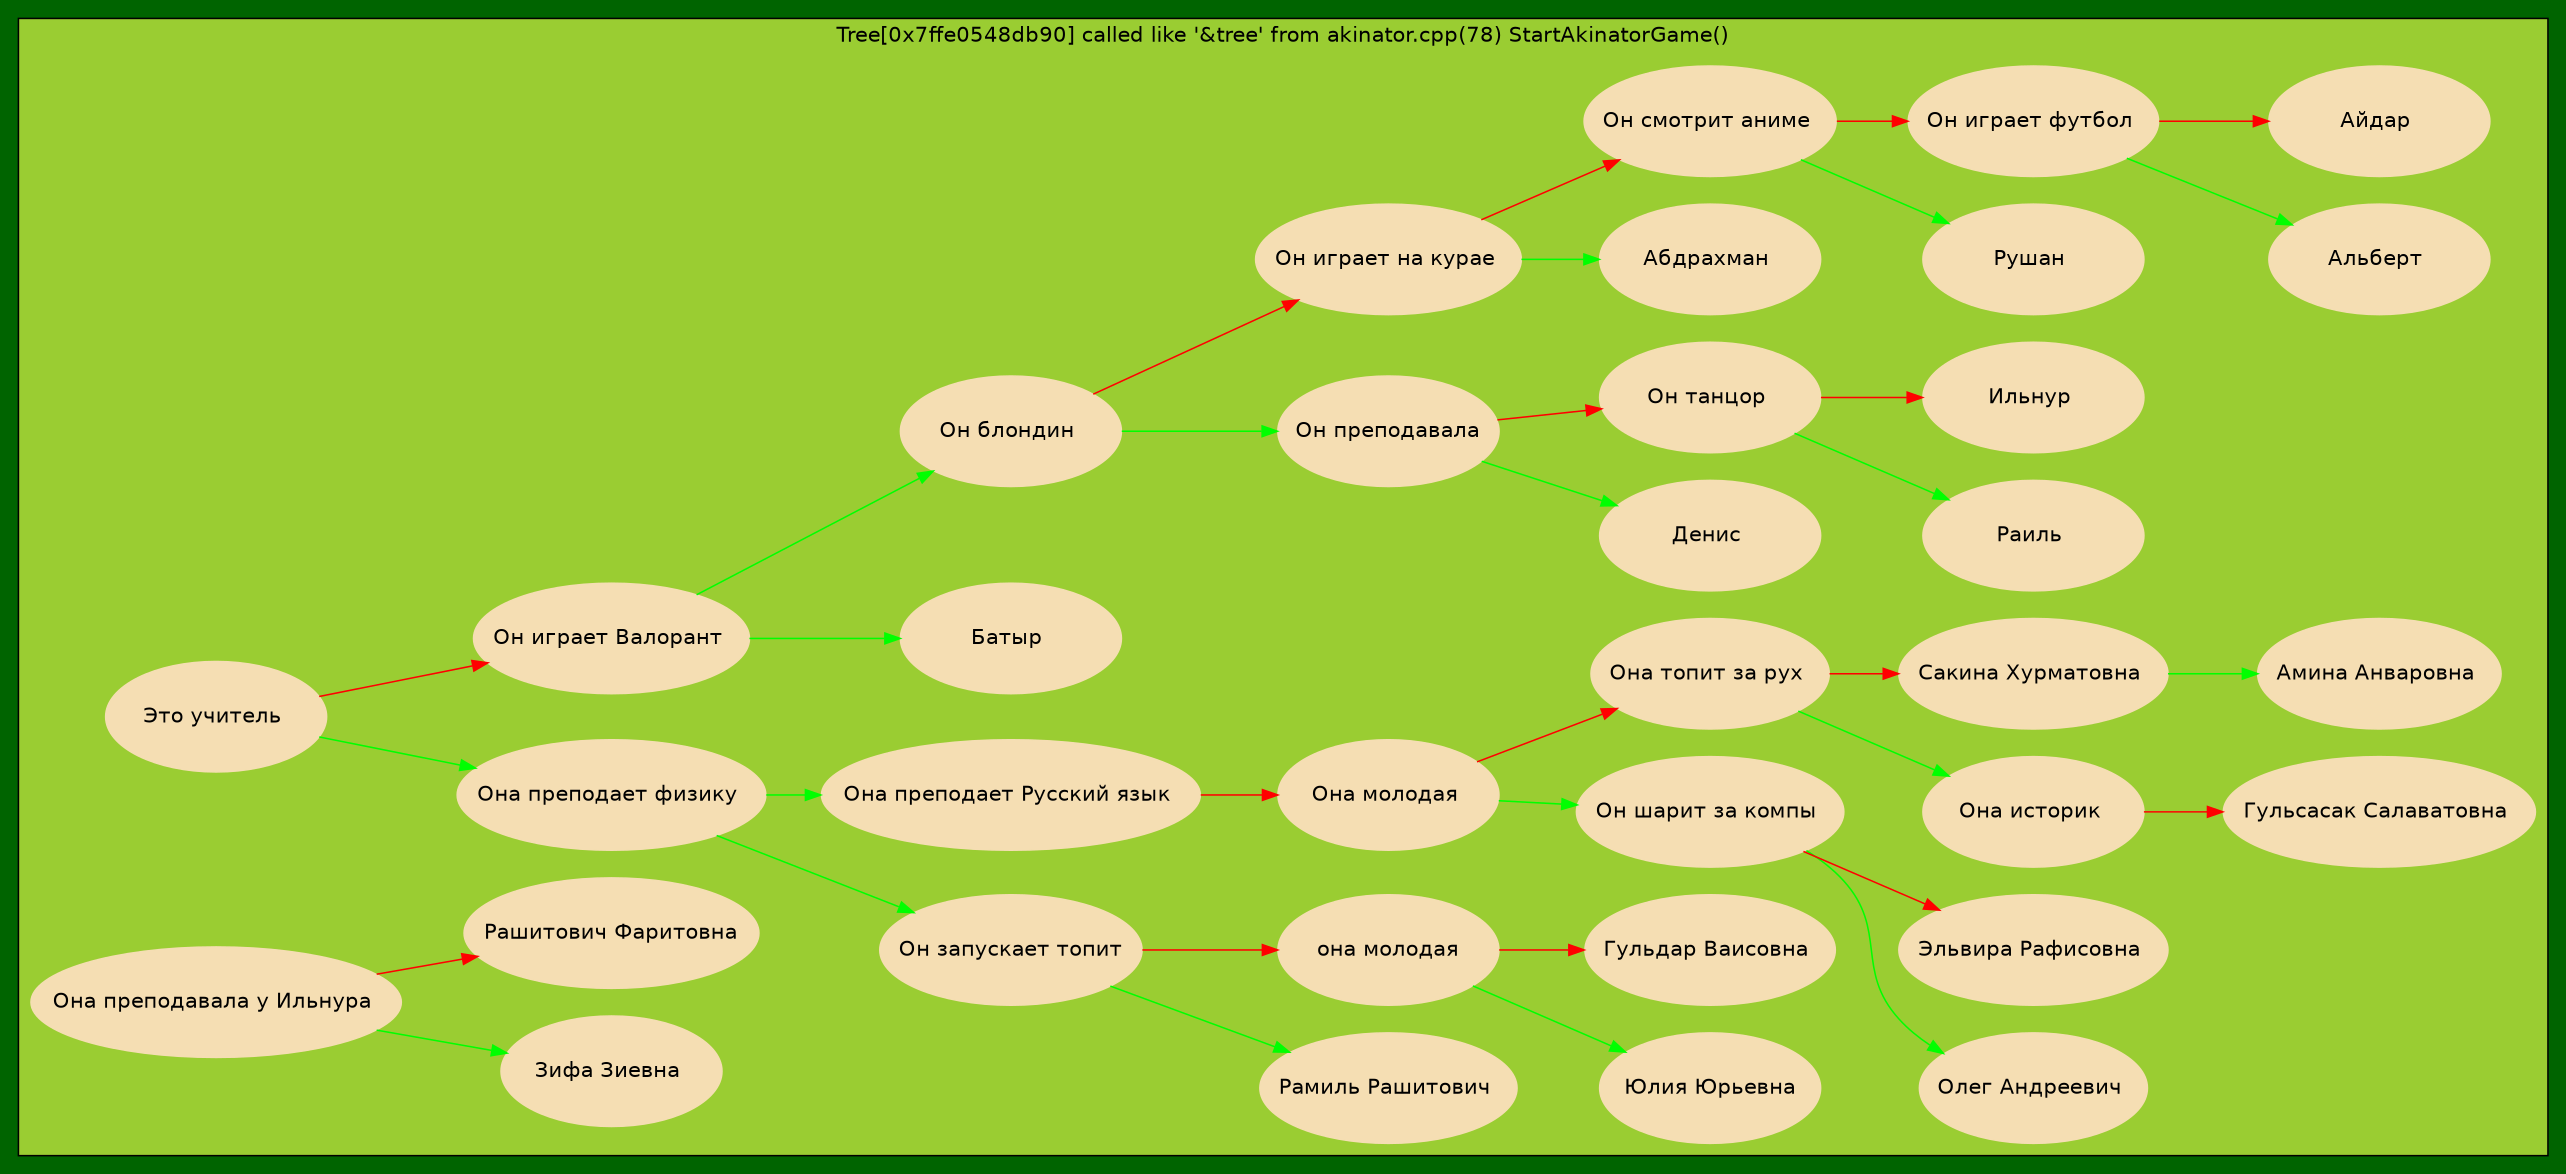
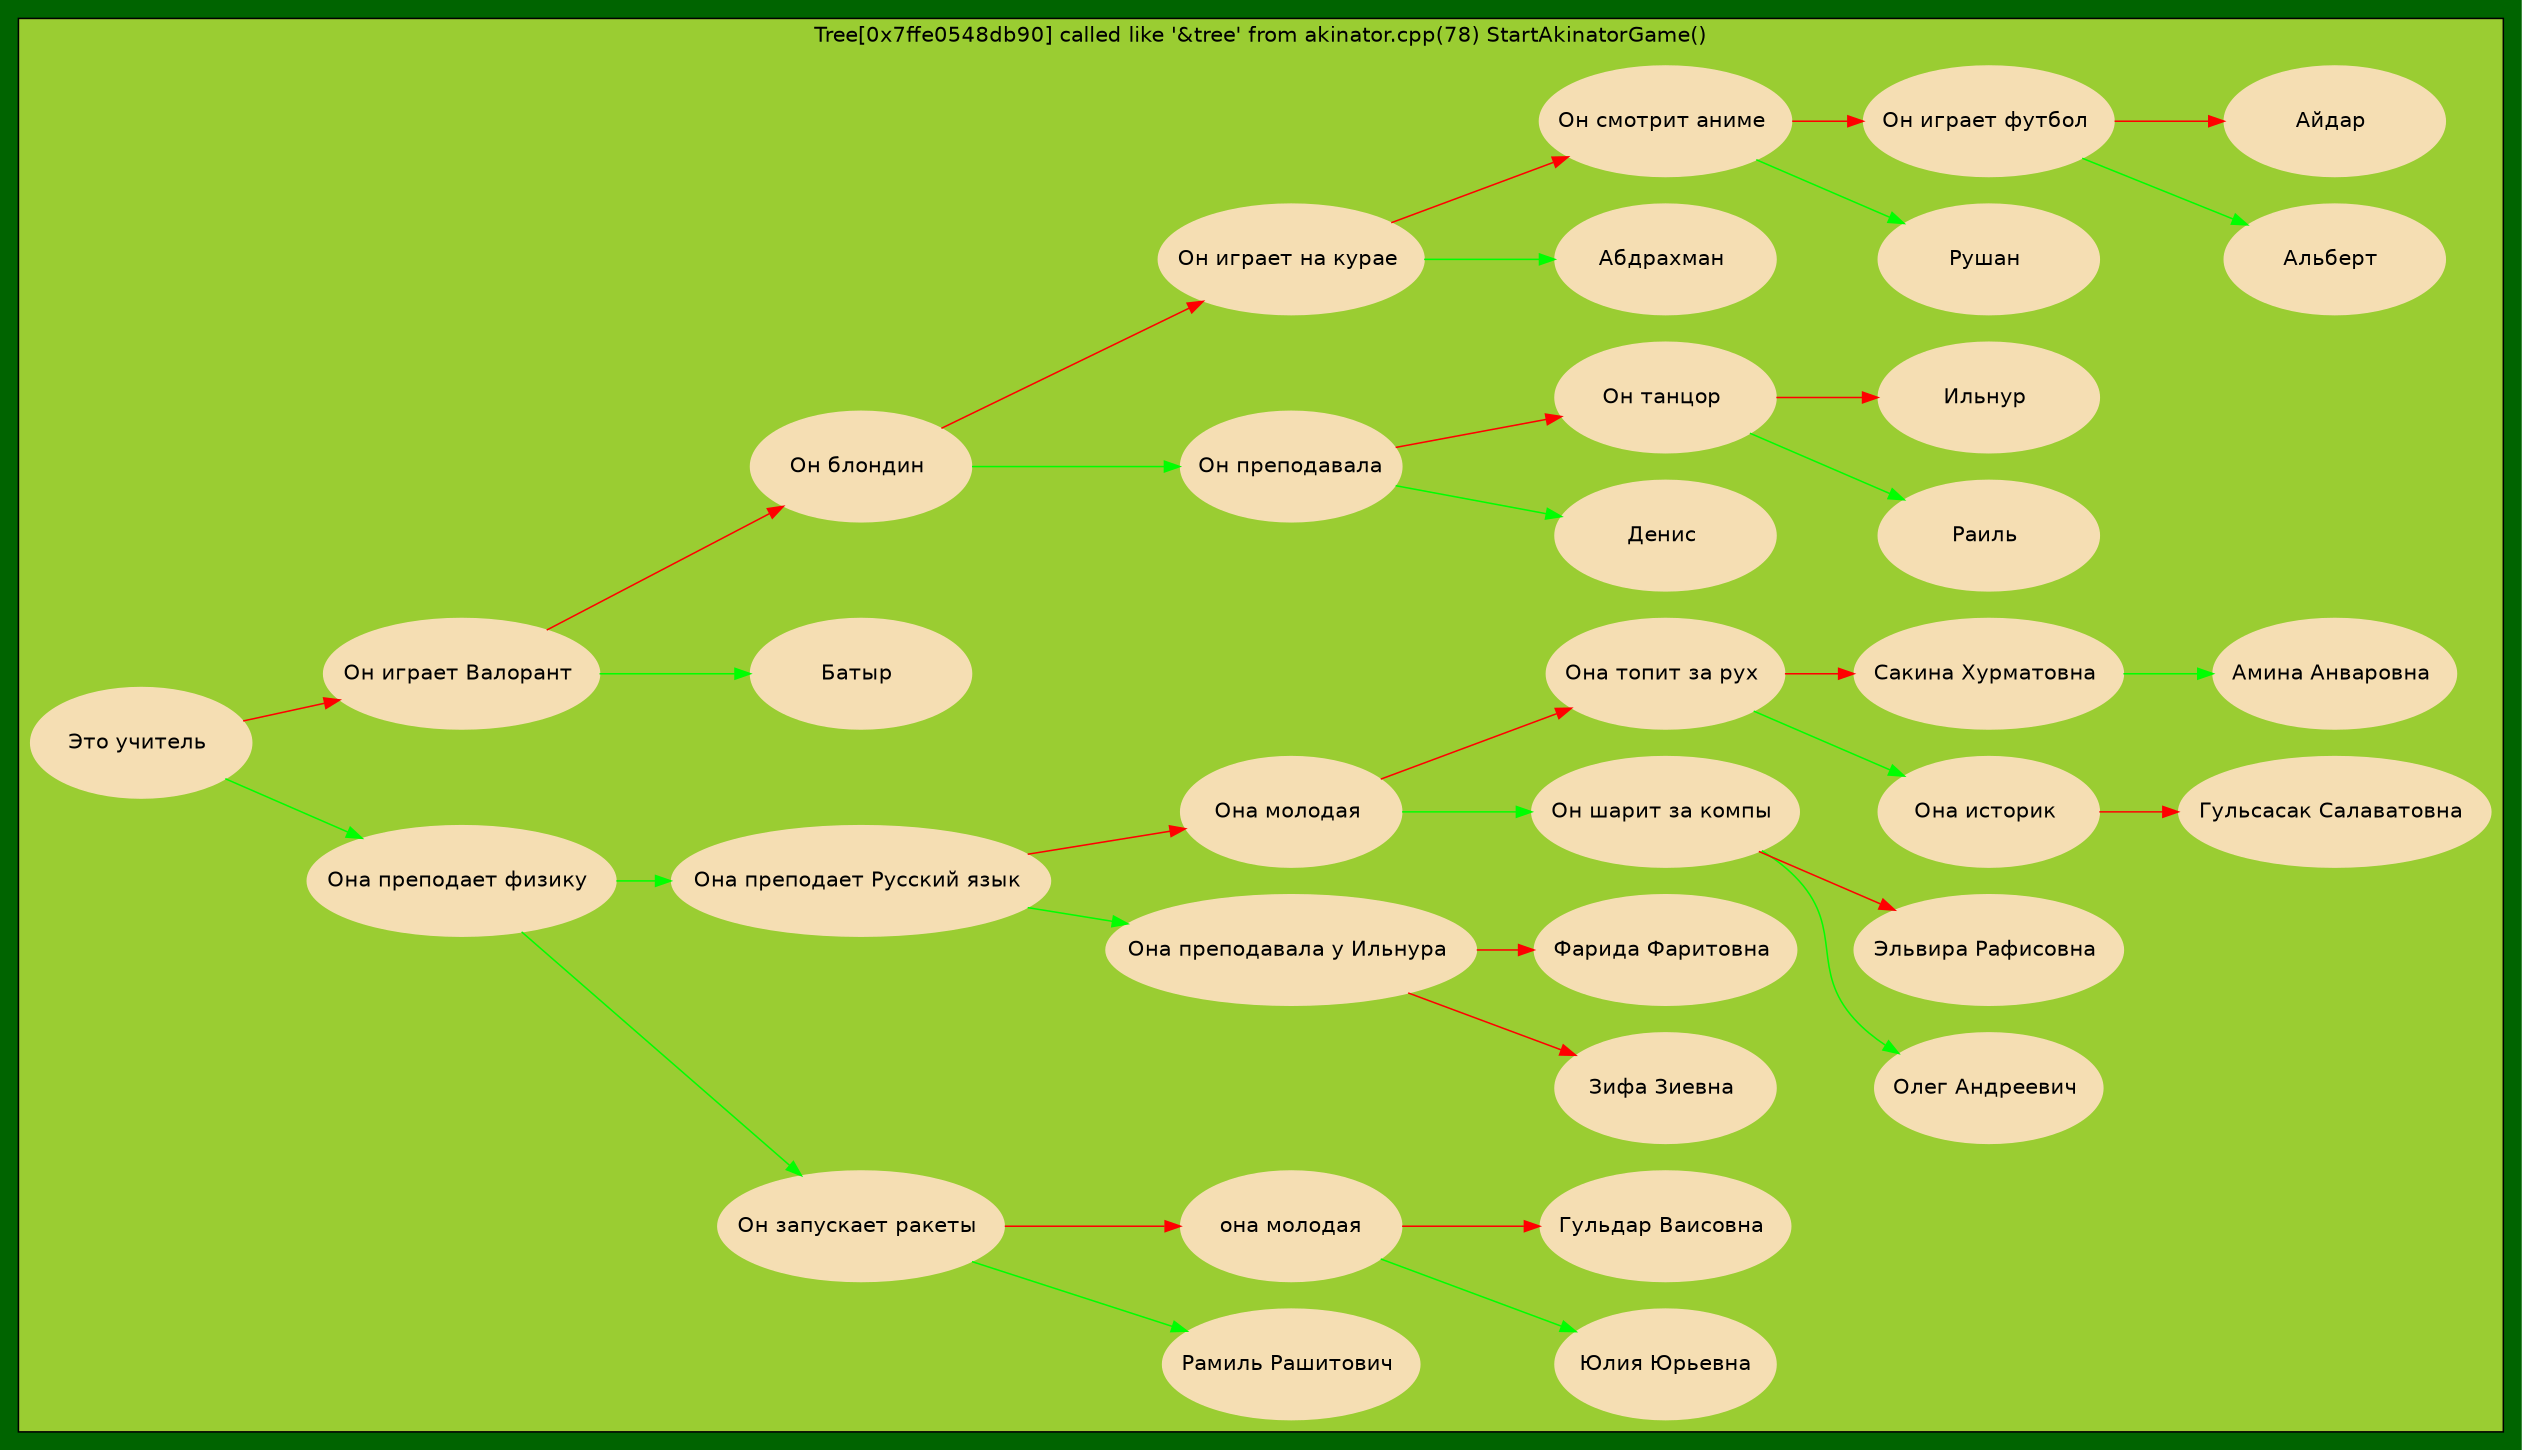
  digraph {
    bgcolor=darkgreen
    fontname="DejaVu Sans"
    rankdir=LR
    splines=splines
    node [color=wheat fontname="DejaVu Sans" shape=oval style=filled]
    edge [color=green fontname="DejaVu Sans" fontsize=15]
    n1 [height=1 label="Это учитель " width=2]
    n2 [height=1 label="Она преподает физику " width=2]
    n3 [height=1 label="Он играет Валорант " width=2]
-   n4 [height=1 label="Он запускает топит" width=2]
+   n4 [height=1 label="Он запускает ракеты " width=2]
    n5 [height=1 label="Она преподает Русский язык " width=2]
    n6 [height=1 label="Рамиль Рашитович " width=2]
    n7 [height=1 label="она молодая\n" width=2]
    n8 [height=1 label="Юлия Юрьевна\n" width=2]
    n9 [height=1 label="Гульдар Ваисовна " width=2]
    n10 [height=1 label="Она преподавала у Ильнура " width=2]
    n11 [height=1 label="Она молодая " width=2]
    n12 [height=1 label="Зифа Зиевна " width=2]
-   n13 [height=1 label="Рашитович Фаритовна" width=2]
+   n13 [height=1 label="Фарида Фаритовна " width=2]
    n14 [height=1 label="Он шарит за компы " width=2]
    n15 [height=1 label="Она топит за рух " width=2]
    n16 [height=1 label="Олег Андреевич " width=2]
    n17 [height=1 label="Эльвира Рафисовна " width=2]
    n18 [height=1 label="Она историк " width=2]
    n19 [height=1 label="Сакина Хурматовна " width=2]
    n20 [height=1 label="Амина Анваровна " width=2]
    n21 [height=1 label="Гульсасак Салаватовна " width=2]
    n22 [height=1 label="Батыр " width=2]
    n23 [height=1 label="Он блондин " width=2]
    n24 [height=1 label="Он преподавала" width=2]
    n25 [height=1 label="Он играет на курае " width=2]
    n26 [height=1 label="Денис " width=2]
    n27 [height=1 label="Он танцор " width=2]
    n28 [height=1 label="Раиль " width=2]
    n29 [height=1 label="Ильнур " width=2]
    n30 [height=1 label="Абдрахман " width=2]
    n31 [height=1 label="Он смотрит аниме " width=2]
    n32 [height=1 label="Рушан " width=2]
    n33 [height=1 label="Он играет футбол " width=2]
    n34 [height=1 label="Альберт " width=2]
    n35 [height=1 label="Айдар " width=2]
    subgraph cluster_1 {
      bgcolor=yellowgreen
      height=20
      label="Tree[0x7ffe0548db90] called like '&tree' from akinator.cpp(78) StartAkinatorGame()"
      style=filled
      n1
      n2
      n3
      n4
      n5
      n6
      n7
      n8
      n9
      n10
      n11
      n12
      n13
      n14
      n15
      n16
      n17
      n18
      n19
      n20
      n21
      n22
      n23
      n24
      n25
      n26
      n27
      n28
      n29
      n30
      n31
      n32
      n33
      n34
      n35
    }
    n1 -> n2
    n1 -> n3 [color=red]
    n2 -> n4
    n2 -> n5
    n3 -> n22
-   n3 -> n23
+   n3 -> n23 [color=red]
    n4 -> n6
    n4 -> n7 [color=red]
+   n5 -> n10
    n5 -> n11 [color=red]
    n7 -> n8
    n7 -> n9 [color=red]
-   n10 -> n12
+   n10 -> n12 [color=red]
    n10 -> n13 [color=red]
    n11 -> n14
    n11 -> n15 [color=red]
    n14 -> n16
    n14 -> n17 [color=red]
    n15 -> n18
    n15 -> n19 [color=red]
    n18 -> n21 [color=red]
    n19 -> n20
    n23 -> n24
    n23 -> n25 [color=red]
    n24 -> n26
    n24 -> n27 [color=red]
    n25 -> n30
    n25 -> n31 [color=red]
    n27 -> n28
    n27 -> n29 [color=red]
    n31 -> n32
    n31 -> n33 [color=red]
    n33 -> n34
    n33 -> n35 [color=red]
  }
